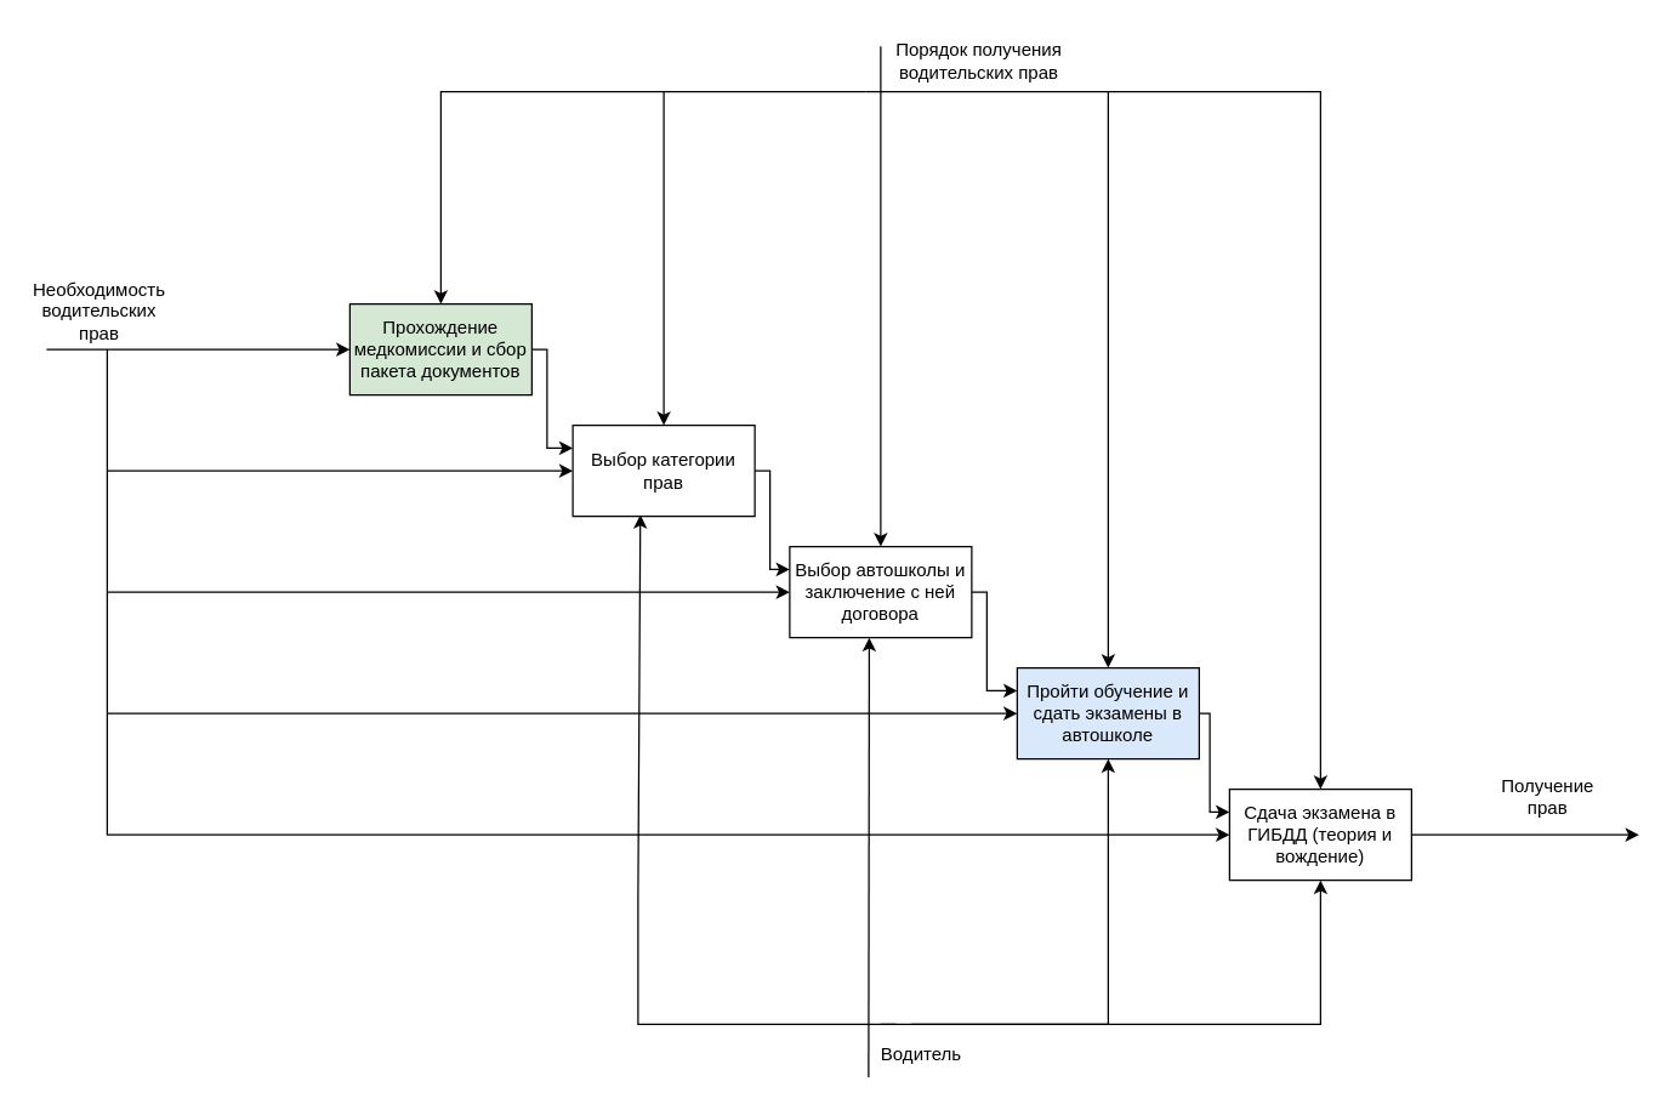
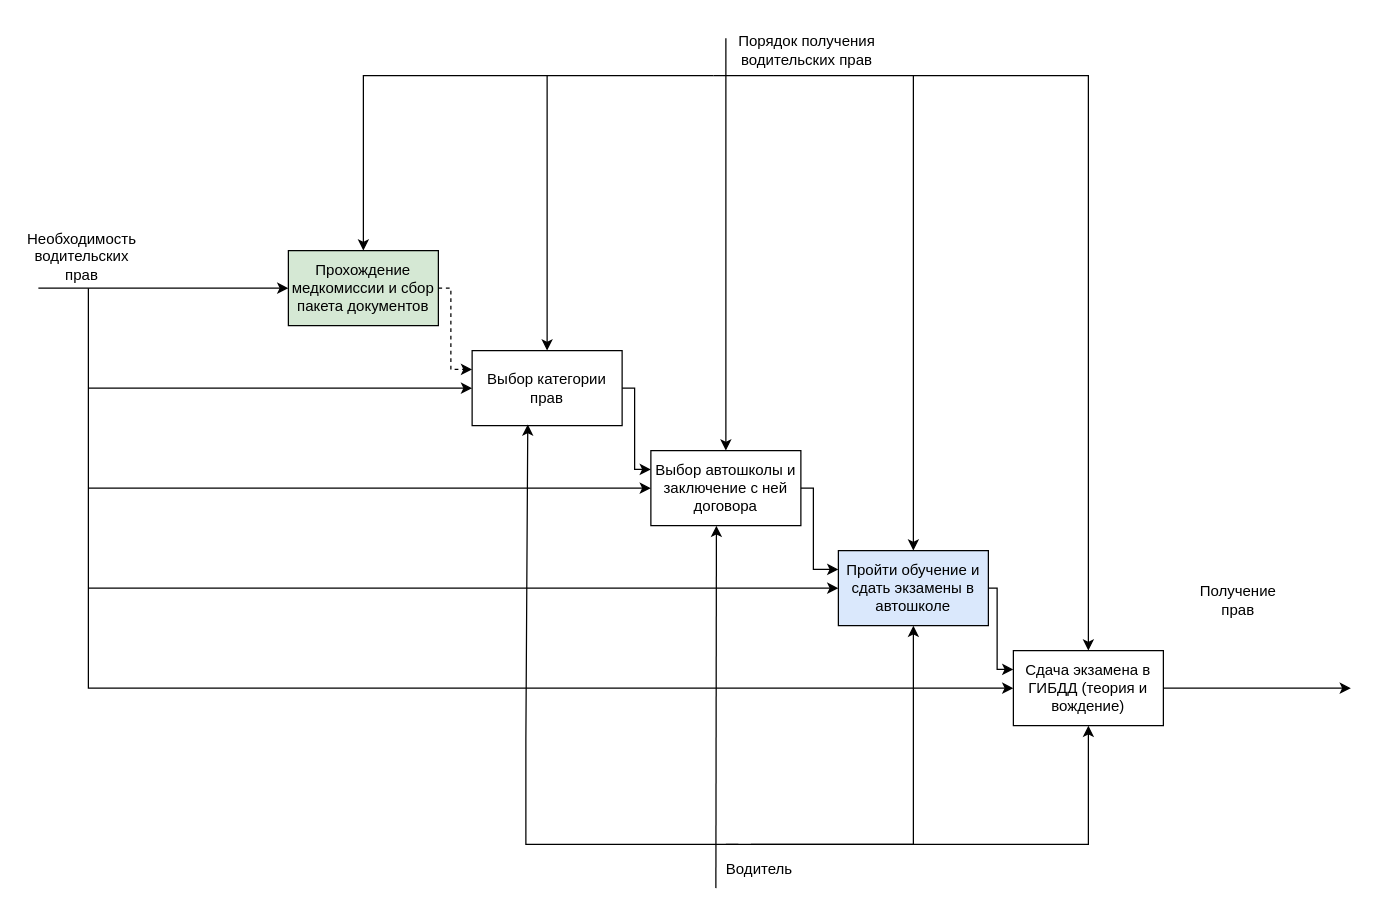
  <mxCell id="0" />
  <mxCell id="1" parent="0" />
  <mxCell id="2" value="Необходимость водительских прав" style="text;html=1;strokeColor=none;fillColor=none;align=center;verticalAlign=middle;whiteSpace=wrap;rounded=0;" vertex="1" parent="1"><mxGeometry x="20" y="180" width="90" height="50" as="geometry" /></mxCell>
  <mxCell id="3" value="" style="endArrow=classic;html=1;rounded=0;" edge="1" parent="1" target="6"><mxGeometry width="50" height="50" relative="1" as="geometry"><mxPoint x="30" y="230" as="sourcePoint" /><mxPoint x="220" y="230" as="targetPoint" /></mxGeometry></mxCell>
  <mxCell id="4" value="Выбор категории прав" style="rounded=0;whiteSpace=wrap;html=1;" vertex="1" parent="1"><mxGeometry x="377" y="280" width="120" height="60" as="geometry" /></mxCell>
  <mxCell id="5" value="Выбор автошколы и заключение с ней договора" style="rounded=0;whiteSpace=wrap;html=1;" vertex="1" parent="1"><mxGeometry x="520" y="360" width="120" height="60" as="geometry" /></mxCell>
  <mxCell id="6" value="Прохождение медкомиссии и сбор пакета документов" style="rounded=0;whiteSpace=wrap;html=1;fillColor=#d5e8d4;" vertex="1" parent="1"><mxGeometry x="230" y="200" width="120" height="60" as="geometry" /></mxCell>
  <mxCell id="7" value="Пройти обучение и сдать экзамены в автошколе" style="rounded=0;whiteSpace=wrap;html=1;fillColor=#dae8fc;" vertex="1" parent="1"><mxGeometry x="670" y="440" width="120" height="60" as="geometry" /></mxCell>
  <mxCell id="8" value="Сдача экзамена в ГИБДД (теория и вождение)&lt;span style=&quot;color: rgba(0, 0, 0, 0); font-family: monospace; font-size: 0px; text-align: start;&quot;&gt;%3CmxGraphModel%3E%3Croot%3E%3CmxCell%20id%3D%220%22%2F%3E%3CmxCell%20id%3D%221%22%20parent%3D%220%22%2F%3E%3CmxCell%20id%3D%222%22%20value%3D%22%22%20style%3D%22rounded%3D0%3BwhiteSpace%3Dwrap%3Bhtml%3D1%3B%22%20vertex%3D%221%22%20parent%3D%221%22%3E%3CmxGeometry%20x%3D%22-550%22%20y%3D%22295%22%20width%3D%22120%22%20height%3D%2260%22%20as%3D%22geometry%22%2F%3E%3C%2FmxCell%3E%3C%2Froot%3E%3C%2FmxGraphModel%3E&lt;/span&gt;" style="rounded=0;whiteSpace=wrap;html=1;" vertex="1" parent="1"><mxGeometry x="810" y="520" width="120" height="60" as="geometry" /></mxCell>
  <mxCell id="9" value="" style="endArrow=classic;html=1;rounded=0;" edge="1" parent="1" source="8"><mxGeometry width="50" height="50" relative="1" as="geometry"><mxPoint x="930" y="549.58" as="sourcePoint" /><mxPoint x="1080" y="550" as="targetPoint" /></mxGeometry></mxCell>
- <mxCell id="10" value="Получение прав" style="text;html=1;strokeColor=none;fillColor=none;align=center;verticalAlign=middle;whiteSpace=wrap;rounded=0;" vertex="1" parent="1"><mxGeometry x="990" y="510" width="60" height="30" as="geometry" /></mxCell>
+ <mxCell id="10" value="Получение прав" style="text;html=1;strokeColor=none;fillColor=none;align=center;verticalAlign=middle;whiteSpace=wrap;rounded=0;" vertex="1" parent="1"><mxGeometry x="960" y="465" width="60" height="30" as="geometry" /></mxCell>
  <mxCell id="11" value="" style="endArrow=none;html=1;rounded=0;startArrow=classic;startFill=1;" edge="1" parent="1" source="8"><mxGeometry width="50" height="50" relative="1" as="geometry"><mxPoint x="75" y="560" as="sourcePoint" /><mxPoint x="70" y="230" as="targetPoint" /><Array as="points"><mxPoint x="70" y="550" /></Array></mxGeometry></mxCell>
  <mxCell id="12" value="" style="endArrow=none;html=1;rounded=0;startArrow=classic;startFill=1;" edge="1" parent="1" source="7"><mxGeometry width="50" height="50" relative="1" as="geometry"><mxPoint x="370" y="490" as="sourcePoint" /><mxPoint x="70" y="470" as="targetPoint" /></mxGeometry></mxCell>
  <mxCell id="13" value="" style="endArrow=none;html=1;rounded=0;startArrow=classic;startFill=1;" edge="1" parent="1" source="5"><mxGeometry width="50" height="50" relative="1" as="geometry"><mxPoint x="480" y="390" as="sourcePoint" /><mxPoint x="70" y="390" as="targetPoint" /></mxGeometry></mxCell>
  <mxCell id="14" value="" style="endArrow=none;html=1;rounded=0;endFill=0;startArrow=classic;startFill=1;" edge="1" parent="1" source="4"><mxGeometry width="50" height="50" relative="1" as="geometry"><mxPoint x="340" y="310" as="sourcePoint" /><mxPoint x="70" y="310" as="targetPoint" /></mxGeometry></mxCell>
- <mxCell id="15" value="" style="endArrow=classic;html=1;rounded=0;exitX=1;exitY=0.5;exitDx=0;exitDy=0;entryX=0;entryY=0.25;entryDx=0;entryDy=0;" edge="1" parent="1" source="6" target="4"><mxGeometry width="50" height="50" relative="1" as="geometry"><mxPoint x="510" y="440" as="sourcePoint" /><mxPoint x="430" y="310" as="targetPoint" /><Array as="points"><mxPoint x="360" y="230" /><mxPoint x="360" y="295" /></Array></mxGeometry></mxCell>
+ <mxCell id="15" value="" style="endArrow=classic;html=1;rounded=0;exitX=1;exitY=0.5;exitDx=0;exitDy=0;entryX=0;entryY=0.25;entryDx=0;entryDy=0;dashed=1;" edge="1" parent="1" source="6" target="4"><mxGeometry width="50" height="50" relative="1" as="geometry"><mxPoint x="510" y="440" as="sourcePoint" /><mxPoint x="430" y="310" as="targetPoint" /><Array as="points"><mxPoint x="360" y="230" /><mxPoint x="360" y="295" /></Array></mxGeometry></mxCell>
  <mxCell id="16" value="" style="endArrow=classic;html=1;rounded=0;exitX=1;exitY=0.5;exitDx=0;exitDy=0;" edge="1" parent="1"><mxGeometry width="50" height="50" relative="1" as="geometry"><mxPoint x="640" y="390" as="sourcePoint" /><mxPoint x="670" y="455" as="targetPoint" /><Array as="points"><mxPoint x="650" y="390" /><mxPoint x="650" y="455" /></Array></mxGeometry></mxCell>
  <mxCell id="17" value="" style="endArrow=classic;html=1;rounded=0;exitX=1;exitY=0.5;exitDx=0;exitDy=0;entryX=0;entryY=0.25;entryDx=0;entryDy=0;" edge="1" parent="1" target="5"><mxGeometry width="50" height="50" relative="1" as="geometry"><mxPoint x="497" y="310" as="sourcePoint" /><mxPoint x="524" y="375" as="targetPoint" /><Array as="points"><mxPoint x="507" y="310" /><mxPoint x="507" y="375" /></Array></mxGeometry></mxCell>
  <mxCell id="18" value="" style="endArrow=classic;html=1;rounded=0;entryX=0;entryY=0.25;entryDx=0;entryDy=0;" edge="1" parent="1" source="7"><mxGeometry width="50" height="50" relative="1" as="geometry"><mxPoint x="787" y="470" as="sourcePoint" /><mxPoint x="810" y="535" as="targetPoint" /><Array as="points"><mxPoint x="797" y="470" /><mxPoint x="797" y="535" /></Array></mxGeometry></mxCell>
  <mxCell id="19" value="Водитель" style="text;html=1;strokeColor=none;fillColor=none;align=center;verticalAlign=middle;whiteSpace=wrap;rounded=0;" vertex="1" parent="1"><mxGeometry x="577" y="680" width="60" height="30" as="geometry" /></mxCell>
  <mxCell id="20" value="" style="endArrow=classic;html=1;rounded=0;" edge="1" parent="1" target="8"><mxGeometry width="50" height="50" relative="1" as="geometry"><mxPoint x="600" y="675" as="sourcePoint" /><mxPoint x="680" y="630" as="targetPoint" /><Array as="points"><mxPoint x="870" y="675" /></Array></mxGeometry></mxCell>
  <mxCell id="21" value="" style="endArrow=classic;html=1;rounded=0;entryX=0.437;entryY=1.002;entryDx=0;entryDy=0;entryPerimeter=0;" edge="1" parent="1" target="5"><mxGeometry width="50" height="50" relative="1" as="geometry"><mxPoint x="572" y="710" as="sourcePoint" /><mxPoint x="610" y="430" as="targetPoint" /></mxGeometry></mxCell>
  <mxCell id="22" value="" style="endArrow=classic;html=1;rounded=0;entryX=0.371;entryY=0.985;entryDx=0;entryDy=0;entryPerimeter=0;" edge="1" parent="1" target="4"><mxGeometry width="50" height="50" relative="1" as="geometry"><mxPoint x="590" y="675" as="sourcePoint" /><mxPoint x="610" y="430" as="targetPoint" /><Array as="points"><mxPoint x="420" y="675" /><mxPoint x="420" y="590" /></Array></mxGeometry></mxCell>
  <mxCell id="23" value="Порядок получения водительских прав" style="text;html=1;strokeColor=none;fillColor=none;align=center;verticalAlign=middle;whiteSpace=wrap;rounded=0;" vertex="1" parent="1"><mxGeometry x="570" y="20" width="150" height="40" as="geometry" /></mxCell>
  <mxCell id="24" value="" style="endArrow=classic;html=1;rounded=0;" edge="1" parent="1" target="6"><mxGeometry width="50" height="50" relative="1" as="geometry"><mxPoint x="570" y="60" as="sourcePoint" /><mxPoint x="490" y="50" as="targetPoint" /><Array as="points"><mxPoint x="290" y="60" /></Array></mxGeometry></mxCell>
  <mxCell id="25" value="" style="endArrow=classic;html=1;rounded=0;" edge="1" parent="1" target="4"><mxGeometry width="50" height="50" relative="1" as="geometry"><mxPoint x="437" y="60" as="sourcePoint" /><mxPoint x="610" y="150" as="targetPoint" /></mxGeometry></mxCell>
  <mxCell id="26" value="" style="endArrow=classic;html=1;rounded=0;" edge="1" parent="1" target="5"><mxGeometry width="50" height="50" relative="1" as="geometry"><mxPoint x="580" y="30" as="sourcePoint" /><mxPoint x="520" y="190" as="targetPoint" /></mxGeometry></mxCell>
  <mxCell id="27" value="" style="endArrow=classic;html=1;rounded=0;" edge="1" parent="1" target="8"><mxGeometry width="50" height="50" relative="1" as="geometry"><mxPoint x="570" y="60" as="sourcePoint" /><mxPoint x="480" y="160" as="targetPoint" /><Array as="points"><mxPoint x="870" y="60" /></Array></mxGeometry></mxCell>
  <mxCell id="28" value="" style="endArrow=classic;html=1;rounded=0;" edge="1" parent="1" target="7"><mxGeometry width="50" height="50" relative="1" as="geometry"><mxPoint x="730" y="60" as="sourcePoint" /><mxPoint x="740" y="310" as="targetPoint" /></mxGeometry></mxCell>
  <mxCell id="29" value="" style="endArrow=classic;html=1;rounded=0;" edge="1" parent="1" target="7"><mxGeometry width="50" height="50" relative="1" as="geometry"><mxPoint x="580" y="675" as="sourcePoint" /><mxPoint x="660" y="440" as="targetPoint" /><Array as="points"><mxPoint x="730" y="675" /></Array></mxGeometry></mxCell>
